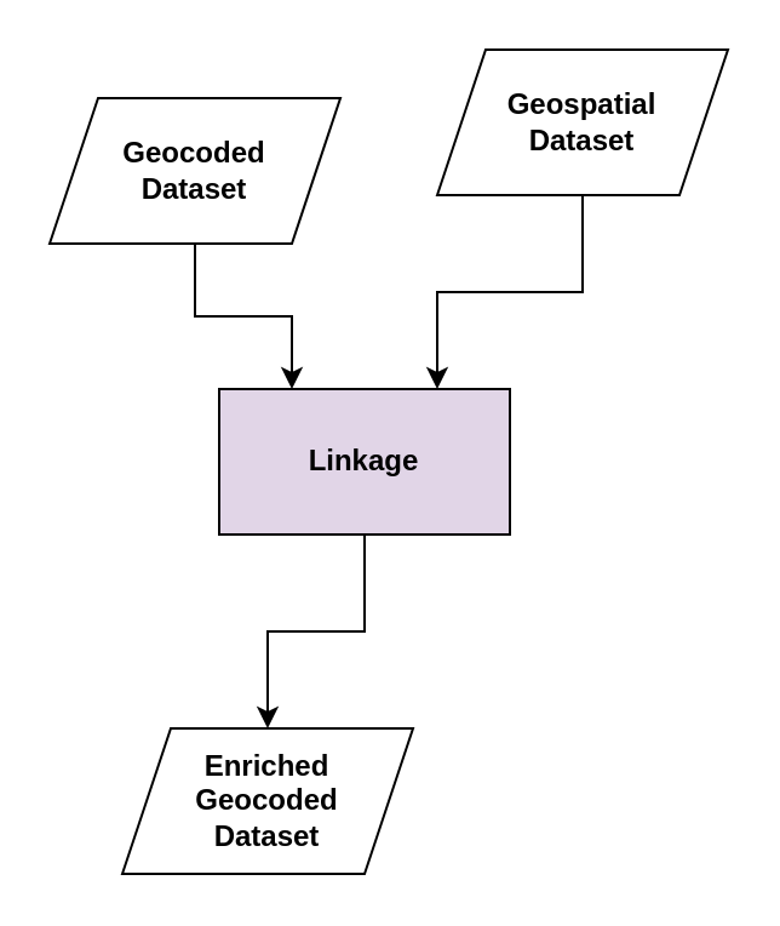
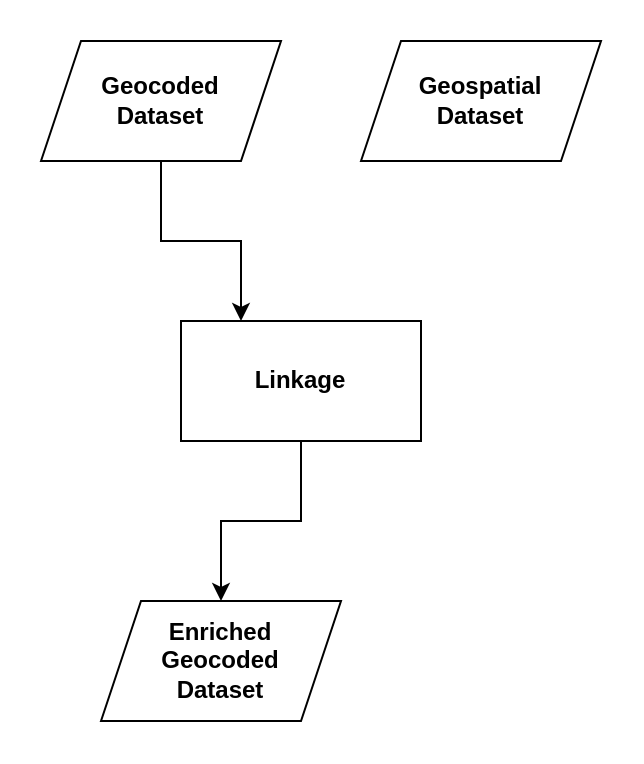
  <mxCell id="0" />
  <mxCell id="1" parent="0" />
- <mxCell id="2" style="edgeStyle=orthogonalEdgeStyle;rounded=0;orthogonalLoop=1;jettySize=auto;html=1;exitX=0.5;exitY=1;exitDx=0;exitDy=0;entryX=0.75;entryY=0;entryDx=0;entryDy=0;" edge="1" parent="1" source="3" target="7"><mxGeometry relative="1" as="geometry" /></mxCell>
  <mxCell id="3" value="Geospatial&lt;br&gt;Dataset" style="shape=parallelogram;perimeter=parallelogramPerimeter;whiteSpace=wrap;html=1;fixedSize=1;rounded=0;fontStyle=1" vertex="1" parent="1"><mxGeometry x="180" y="20" width="120" height="60" as="geometry" /></mxCell>
  <mxCell id="4" style="edgeStyle=orthogonalEdgeStyle;rounded=0;orthogonalLoop=1;jettySize=auto;html=1;exitX=0.5;exitY=1;exitDx=0;exitDy=0;entryX=0.25;entryY=0;entryDx=0;entryDy=0;" edge="1" parent="1" source="5" target="7"><mxGeometry relative="1" as="geometry" /></mxCell>
- <mxCell id="5" value="Geocoded&lt;br&gt;Dataset" style="shape=parallelogram;perimeter=parallelogramPerimeter;whiteSpace=wrap;html=1;fixedSize=1;rounded=0;fontStyle=1" vertex="1" parent="1"><mxGeometry x="20" y="40" width="120" height="60" as="geometry" /></mxCell>
+ <mxCell id="5" value="Geocoded&lt;br&gt;Dataset" style="shape=parallelogram;perimeter=parallelogramPerimeter;whiteSpace=wrap;html=1;fixedSize=1;rounded=0;fontStyle=1" vertex="1" parent="1"><mxGeometry x="20" y="20" width="120" height="60" as="geometry" /></mxCell>
  <mxCell id="6" style="edgeStyle=orthogonalEdgeStyle;rounded=0;orthogonalLoop=1;jettySize=auto;html=1;exitX=0.5;exitY=1;exitDx=0;exitDy=0;entryX=0.5;entryY=0;entryDx=0;entryDy=0;" edge="1" parent="1" source="7" target="8"><mxGeometry relative="1" as="geometry" /></mxCell>
- <mxCell id="7" value="Linkage" style="rounded=0;whiteSpace=wrap;html=1;fontStyle=1;fillColor=#e1d5e7;" vertex="1" parent="1"><mxGeometry x="90" y="160" width="120" height="60" as="geometry" /></mxCell>
+ <mxCell id="7" value="Linkage" style="rounded=0;whiteSpace=wrap;html=1;fontStyle=1" vertex="1" parent="1"><mxGeometry x="90" y="160" width="120" height="60" as="geometry" /></mxCell>
  <mxCell id="8" value="Enriched&lt;br&gt;Geocoded&lt;br&gt;Dataset" style="shape=parallelogram;perimeter=parallelogramPerimeter;whiteSpace=wrap;html=1;fixedSize=1;rounded=0;fontStyle=1" vertex="1" parent="1"><mxGeometry x="50" y="300" width="120" height="60" as="geometry" /></mxCell>
